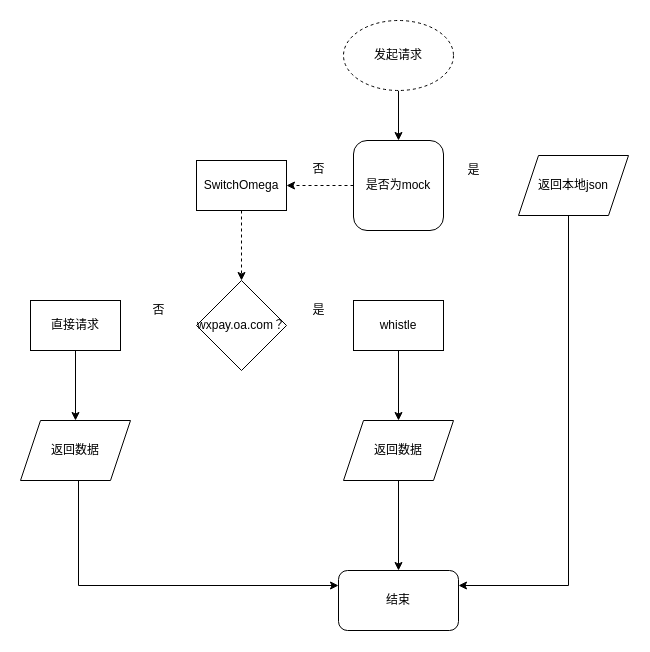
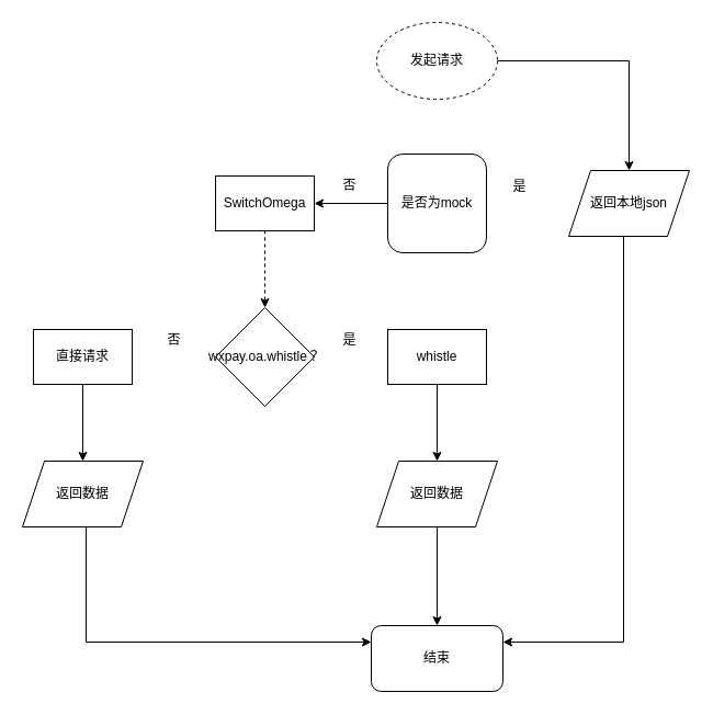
  <mxCell id="0" />
  <mxCell id="1" parent="0" />
- <mxCell id="2" value="wxpay.oa.com？" style="rhombus;whiteSpace=wrap;html=1;" parent="1" vertex="1"><mxGeometry x="196" y="280" width="90" height="90" as="geometry" /></mxCell>
+ <mxCell id="2" value="wxpay.oa.whistle？" style="rhombus;whiteSpace=wrap;html=1;" parent="1" vertex="1"><mxGeometry x="196" y="280" width="90" height="90" as="geometry" /></mxCell>
  <mxCell id="3" value="" style="edgeStyle=orthogonalEdgeStyle;rounded=0;orthogonalLoop=1;jettySize=auto;html=1;" parent="1" source="4" target="18" edge="1"><mxGeometry relative="1" as="geometry" /></mxCell>
  <mxCell id="4" value="直接请求" style="rounded=0;whiteSpace=wrap;html=1;" parent="1" vertex="1"><mxGeometry x="30" y="300" width="90" height="50" as="geometry" /></mxCell>
- <mxCell id="5" value="" style="edgeStyle=orthogonalEdgeStyle;rounded=0;orthogonalLoop=1;jettySize=auto;html=1;" edge="1" parent="1" source="6" target="20"><mxGeometry relative="1" as="geometry" /></mxCell>
+ <mxCell id="5" value="" style="edgeStyle=orthogonalEdgeStyle;rounded=0;orthogonalLoop=1;jettySize=auto;html=1;" edge="1" parent="1" source="6" target="14"><mxGeometry relative="1" as="geometry" /></mxCell>
  <mxCell id="6" value="发起请求" style="ellipse;whiteSpace=wrap;html=1;dashed=1;" parent="1" vertex="1"><mxGeometry x="343" y="20" width="110" height="70" as="geometry" /></mxCell>
  <mxCell id="7" value="" style="edgeStyle=orthogonalEdgeStyle;rounded=0;orthogonalLoop=1;jettySize=auto;html=1;dashed=1;" edge="1" parent="1" source="8" target="2"><mxGeometry relative="1" as="geometry" /></mxCell>
  <mxCell id="8" value="SwitchOmega" style="rounded=0;whiteSpace=wrap;html=1;" parent="1" vertex="1"><mxGeometry x="196" y="160" width="90" height="50" as="geometry" /></mxCell>
  <mxCell id="9" value="" style="edgeStyle=orthogonalEdgeStyle;rounded=0;orthogonalLoop=1;jettySize=auto;html=1;" parent="1" source="10" target="12" edge="1"><mxGeometry relative="1" as="geometry" /></mxCell>
  <mxCell id="10" value="whistle" style="rounded=0;whiteSpace=wrap;html=1;" parent="1" vertex="1"><mxGeometry x="353" y="300" width="90" height="50" as="geometry" /></mxCell>
  <mxCell id="11" value="" style="edgeStyle=orthogonalEdgeStyle;rounded=0;orthogonalLoop=1;jettySize=auto;html=1;" parent="1" source="12" target="16" edge="1"><mxGeometry relative="1" as="geometry" /></mxCell>
  <mxCell id="12" value="返回数据" style="shape=parallelogram;perimeter=parallelogramPerimeter;whiteSpace=wrap;html=1;fixedSize=1;" parent="1" vertex="1"><mxGeometry x="343" y="420" width="110" height="60" as="geometry" /></mxCell>
  <mxCell id="13" style="edgeStyle=orthogonalEdgeStyle;rounded=0;orthogonalLoop=1;jettySize=auto;html=1;entryX=1;entryY=0.25;entryDx=0;entryDy=0;" parent="1" source="14" target="16" edge="1"><mxGeometry relative="1" as="geometry"><Array as="points"><mxPoint x="568" y="190" /><mxPoint x="568" y="585" /></Array></mxGeometry></mxCell>
  <mxCell id="14" value="返回本地json" style="shape=parallelogram;perimeter=parallelogramPerimeter;whiteSpace=wrap;html=1;fixedSize=1;" parent="1" vertex="1"><mxGeometry x="518" y="155" width="110" height="60" as="geometry" /></mxCell>
  <mxCell id="15" value="是" style="text;html=1;align=center;verticalAlign=middle;resizable=0;points=[];autosize=1;" parent="1" vertex="1"><mxGeometry x="458" y="160" width="30" height="20" as="geometry" /></mxCell>
  <mxCell id="16" value="结束" style="rounded=1;whiteSpace=wrap;html=1;" parent="1" vertex="1"><mxGeometry x="338" y="570" width="120" height="60" as="geometry" /></mxCell>
  <mxCell id="17" style="edgeStyle=orthogonalEdgeStyle;rounded=0;orthogonalLoop=1;jettySize=auto;html=1;entryX=0;entryY=0.25;entryDx=0;entryDy=0;" parent="1" source="18" target="16" edge="1"><mxGeometry relative="1" as="geometry"><Array as="points"><mxPoint x="78" y="450" /><mxPoint x="78" y="585" /></Array></mxGeometry></mxCell>
  <mxCell id="18" value="返回数据" style="shape=parallelogram;perimeter=parallelogramPerimeter;whiteSpace=wrap;html=1;fixedSize=1;" parent="1" vertex="1"><mxGeometry x="20" y="420" width="110" height="60" as="geometry" /></mxCell>
- <mxCell id="19" value="" style="edgeStyle=orthogonalEdgeStyle;rounded=0;orthogonalLoop=1;jettySize=auto;html=1;dashed=1;" edge="1" parent="1" source="20" target="8"><mxGeometry relative="1" as="geometry" /></mxCell>
+ <mxCell id="19" value="" style="edgeStyle=orthogonalEdgeStyle;rounded=0;orthogonalLoop=1;jettySize=auto;html=1;" edge="1" parent="1" source="20" target="8"><mxGeometry relative="1" as="geometry" /></mxCell>
  <mxCell id="20" value="是否为mock" style="whiteSpace=wrap;html=1;rounded=1;" vertex="1" parent="1"><mxGeometry x="353" y="140" width="90" height="90" as="geometry" /></mxCell>
  <mxCell id="21" value="否" style="text;html=1;align=center;verticalAlign=middle;resizable=0;points=[];autosize=1;" vertex="1" parent="1"><mxGeometry x="303" y="159" width="30" height="20" as="geometry" /></mxCell>
  <mxCell id="22" value="是" style="text;html=1;align=center;verticalAlign=middle;resizable=0;points=[];autosize=1;" vertex="1" parent="1"><mxGeometry x="303" y="300" width="30" height="20" as="geometry" /></mxCell>
  <mxCell id="23" value="否" style="text;html=1;align=center;verticalAlign=middle;resizable=0;points=[];autosize=1;" vertex="1" parent="1"><mxGeometry x="143" y="300" width="30" height="20" as="geometry" /></mxCell>
